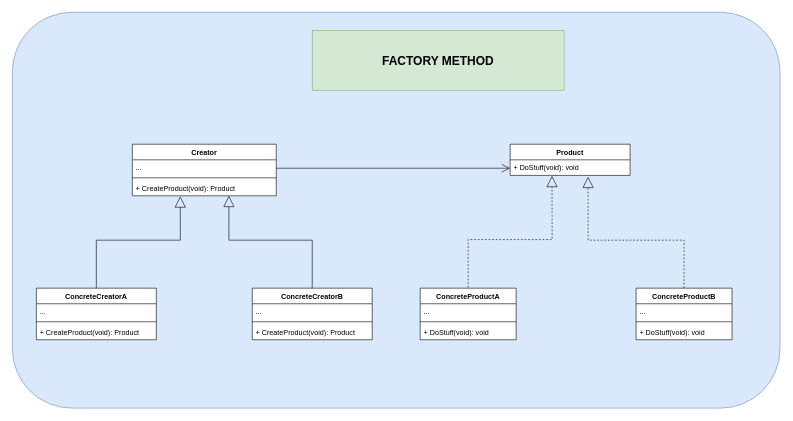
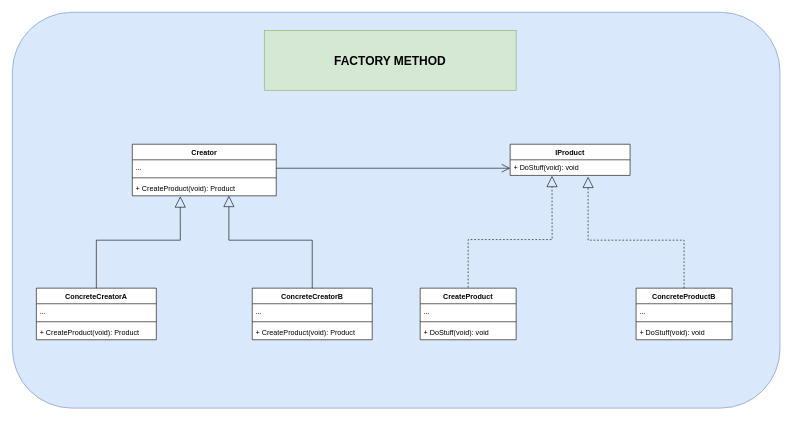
  <mxCell id="0" />
  <mxCell id="1" parent="0" />
  <mxCell id="2" value="" style="rounded=1;whiteSpace=wrap;html=1;fillColor=#dae8fc;strokeColor=#6c8ebf;" vertex="1" parent="1"><mxGeometry x="20" y="20" width="1280" height="660" as="geometry" /></mxCell>
  <mxCell id="3" value="Creator" style="swimlane;fontStyle=1;align=center;verticalAlign=top;childLayout=stackLayout;horizontal=1;startSize=26;horizontalStack=0;resizeParent=1;resizeParentMax=0;resizeLast=0;collapsible=1;marginBottom=0;whiteSpace=wrap;html=1;fillStyle=solid;fillColor=default;swimlaneFillColor=default;" vertex="1" parent="1"><mxGeometry x="220" y="240" width="240" height="86" as="geometry" /></mxCell>
  <mxCell id="4" value="..." style="text;strokeColor=none;fillColor=none;align=left;verticalAlign=top;spacingLeft=4;spacingRight=4;overflow=hidden;rotatable=0;points=[[0,0.5],[1,0.5]];portConstraint=eastwest;whiteSpace=wrap;html=1;" vertex="1" parent="3"><mxGeometry y="26" width="240" height="26" as="geometry" /></mxCell>
  <mxCell id="5" value="" style="line;strokeWidth=1;fillColor=none;align=left;verticalAlign=middle;spacingTop=-1;spacingLeft=3;spacingRight=3;rotatable=0;labelPosition=right;points=[];portConstraint=eastwest;strokeColor=inherit;" vertex="1" parent="3"><mxGeometry y="52" width="240" height="8" as="geometry" /></mxCell>
  <mxCell id="6" value="+ CreateProduct(void): Product" style="text;strokeColor=none;fillColor=none;align=left;verticalAlign=top;spacingLeft=4;spacingRight=4;overflow=hidden;rotatable=0;points=[[0,0.5],[1,0.5]];portConstraint=eastwest;whiteSpace=wrap;html=1;" vertex="1" parent="3"><mxGeometry y="60" width="240" height="26" as="geometry" /></mxCell>
- <mxCell id="7" value="Product" style="swimlane;fontStyle=1;align=center;verticalAlign=top;childLayout=stackLayout;horizontal=1;startSize=26;horizontalStack=0;resizeParent=1;resizeParentMax=0;resizeLast=0;collapsible=1;marginBottom=0;whiteSpace=wrap;html=1;fillStyle=solid;fillColor=default;swimlaneFillColor=default;" vertex="1" parent="1"><mxGeometry x="850" y="240" width="200" height="52" as="geometry" /></mxCell>
+ <mxCell id="7" value="IProduct" style="swimlane;fontStyle=1;align=center;verticalAlign=top;childLayout=stackLayout;horizontal=1;startSize=26;horizontalStack=0;resizeParent=1;resizeParentMax=0;resizeLast=0;collapsible=1;marginBottom=0;whiteSpace=wrap;html=1;fillStyle=solid;fillColor=default;swimlaneFillColor=default;" vertex="1" parent="1"><mxGeometry x="850" y="240" width="200" height="52" as="geometry" /></mxCell>
  <mxCell id="8" value="+ DoStuff(void): void" style="text;strokeColor=none;fillColor=none;align=left;verticalAlign=top;spacingLeft=4;spacingRight=4;overflow=hidden;rotatable=0;points=[[0,0.5],[1,0.5]];portConstraint=eastwest;whiteSpace=wrap;html=1;" vertex="1" parent="7"><mxGeometry y="26" width="200" height="26" as="geometry" /></mxCell>
- <mxCell id="9" value="ConcreteProductA" style="swimlane;fontStyle=1;align=center;verticalAlign=top;childLayout=stackLayout;horizontal=1;startSize=26;horizontalStack=0;resizeParent=1;resizeParentMax=0;resizeLast=0;collapsible=1;marginBottom=0;whiteSpace=wrap;html=1;fillStyle=solid;fillColor=default;swimlaneFillColor=default;" vertex="1" parent="1"><mxGeometry x="700" y="480" width="160" height="86" as="geometry" /></mxCell>
+ <mxCell id="9" value="CreateProduct" style="swimlane;fontStyle=1;align=center;verticalAlign=top;childLayout=stackLayout;horizontal=1;startSize=26;horizontalStack=0;resizeParent=1;resizeParentMax=0;resizeLast=0;collapsible=1;marginBottom=0;whiteSpace=wrap;html=1;fillStyle=solid;fillColor=default;swimlaneFillColor=default;" vertex="1" parent="1"><mxGeometry x="700" y="480" width="160" height="86" as="geometry" /></mxCell>
  <mxCell id="10" value="..." style="text;strokeColor=none;fillColor=none;align=left;verticalAlign=top;spacingLeft=4;spacingRight=4;overflow=hidden;rotatable=0;points=[[0,0.5],[1,0.5]];portConstraint=eastwest;whiteSpace=wrap;html=1;" vertex="1" parent="9"><mxGeometry y="26" width="160" height="26" as="geometry" /></mxCell>
  <mxCell id="11" value="" style="line;strokeWidth=1;fillColor=none;align=left;verticalAlign=middle;spacingTop=-1;spacingLeft=3;spacingRight=3;rotatable=0;labelPosition=right;points=[];portConstraint=eastwest;strokeColor=inherit;" vertex="1" parent="9"><mxGeometry y="52" width="160" height="8" as="geometry" /></mxCell>
  <mxCell id="12" value="+ DoStuff(void): void" style="text;strokeColor=none;fillColor=none;align=left;verticalAlign=top;spacingLeft=4;spacingRight=4;overflow=hidden;rotatable=0;points=[[0,0.5],[1,0.5]];portConstraint=eastwest;whiteSpace=wrap;html=1;" vertex="1" parent="9"><mxGeometry y="60" width="160" height="26" as="geometry" /></mxCell>
  <mxCell id="13" value="ConcreteProductB" style="swimlane;fontStyle=1;align=center;verticalAlign=top;childLayout=stackLayout;horizontal=1;startSize=26;horizontalStack=0;resizeParent=1;resizeParentMax=0;resizeLast=0;collapsible=1;marginBottom=0;whiteSpace=wrap;html=1;fillStyle=solid;fillColor=default;swimlaneFillColor=default;" vertex="1" parent="1"><mxGeometry x="1060" y="480" width="160" height="86" as="geometry" /></mxCell>
  <mxCell id="14" value="..." style="text;strokeColor=none;fillColor=none;align=left;verticalAlign=top;spacingLeft=4;spacingRight=4;overflow=hidden;rotatable=0;points=[[0,0.5],[1,0.5]];portConstraint=eastwest;whiteSpace=wrap;html=1;" vertex="1" parent="13"><mxGeometry y="26" width="160" height="26" as="geometry" /></mxCell>
  <mxCell id="15" value="" style="line;strokeWidth=1;fillColor=none;align=left;verticalAlign=middle;spacingTop=-1;spacingLeft=3;spacingRight=3;rotatable=0;labelPosition=right;points=[];portConstraint=eastwest;strokeColor=inherit;" vertex="1" parent="13"><mxGeometry y="52" width="160" height="8" as="geometry" /></mxCell>
  <mxCell id="16" value="+ DoStuff(void): void" style="text;strokeColor=none;fillColor=none;align=left;verticalAlign=top;spacingLeft=4;spacingRight=4;overflow=hidden;rotatable=0;points=[[0,0.5],[1,0.5]];portConstraint=eastwest;whiteSpace=wrap;html=1;" vertex="1" parent="13"><mxGeometry y="60" width="160" height="26" as="geometry" /></mxCell>
  <mxCell id="17" value="ConcreteCreatorA" style="swimlane;fontStyle=1;align=center;verticalAlign=top;childLayout=stackLayout;horizontal=1;startSize=26;horizontalStack=0;resizeParent=1;resizeParentMax=0;resizeLast=0;collapsible=1;marginBottom=0;whiteSpace=wrap;html=1;fillStyle=solid;fillColor=default;swimlaneFillColor=default;" vertex="1" parent="1"><mxGeometry x="60" y="480" width="200" height="86" as="geometry" /></mxCell>
  <mxCell id="18" value="..." style="text;strokeColor=none;fillColor=none;align=left;verticalAlign=top;spacingLeft=4;spacingRight=4;overflow=hidden;rotatable=0;points=[[0,0.5],[1,0.5]];portConstraint=eastwest;whiteSpace=wrap;html=1;" vertex="1" parent="17"><mxGeometry y="26" width="200" height="26" as="geometry" /></mxCell>
  <mxCell id="19" value="" style="line;strokeWidth=1;fillColor=none;align=left;verticalAlign=middle;spacingTop=-1;spacingLeft=3;spacingRight=3;rotatable=0;labelPosition=right;points=[];portConstraint=eastwest;strokeColor=inherit;" vertex="1" parent="17"><mxGeometry y="52" width="200" height="8" as="geometry" /></mxCell>
  <mxCell id="20" value="+ CreateProduct(void): Product" style="text;strokeColor=none;fillColor=none;align=left;verticalAlign=top;spacingLeft=4;spacingRight=4;overflow=hidden;rotatable=0;points=[[0,0.5],[1,0.5]];portConstraint=eastwest;whiteSpace=wrap;html=1;" vertex="1" parent="17"><mxGeometry y="60" width="200" height="26" as="geometry" /></mxCell>
  <mxCell id="21" value="ConcreteCreatorB" style="swimlane;fontStyle=1;align=center;verticalAlign=top;childLayout=stackLayout;horizontal=1;startSize=26;horizontalStack=0;resizeParent=1;resizeParentMax=0;resizeLast=0;collapsible=1;marginBottom=0;whiteSpace=wrap;html=1;fillStyle=solid;fillColor=default;swimlaneFillColor=default;" vertex="1" parent="1"><mxGeometry x="420" y="480" width="200" height="86" as="geometry" /></mxCell>
  <mxCell id="22" value="..." style="text;strokeColor=none;fillColor=none;align=left;verticalAlign=top;spacingLeft=4;spacingRight=4;overflow=hidden;rotatable=0;points=[[0,0.5],[1,0.5]];portConstraint=eastwest;whiteSpace=wrap;html=1;" vertex="1" parent="21"><mxGeometry y="26" width="200" height="26" as="geometry" /></mxCell>
  <mxCell id="23" value="" style="line;strokeWidth=1;fillColor=none;align=left;verticalAlign=middle;spacingTop=-1;spacingLeft=3;spacingRight=3;rotatable=0;labelPosition=right;points=[];portConstraint=eastwest;strokeColor=inherit;" vertex="1" parent="21"><mxGeometry y="52" width="200" height="8" as="geometry" /></mxCell>
  <mxCell id="24" value="+ CreateProduct(void): Product" style="text;strokeColor=none;fillColor=none;align=left;verticalAlign=top;spacingLeft=4;spacingRight=4;overflow=hidden;rotatable=0;points=[[0,0.5],[1,0.5]];portConstraint=eastwest;whiteSpace=wrap;html=1;" vertex="1" parent="21"><mxGeometry y="60" width="200" height="26" as="geometry" /></mxCell>
  <mxCell id="25" value="" style="endArrow=block;endSize=16;endFill=0;html=1;rounded=0;exitX=0.5;exitY=0;exitDx=0;exitDy=0;entryX=0.333;entryY=1.037;entryDx=0;entryDy=0;entryPerimeter=0;" edge="1" parent="1" source="17" target="6"><mxGeometry width="160" relative="1" as="geometry"><mxPoint x="180" y="400" as="sourcePoint" /><mxPoint x="300" y="330" as="targetPoint" /><Array as="points"><mxPoint x="160" y="400" /><mxPoint x="300" y="400" /></Array></mxGeometry></mxCell>
  <mxCell id="26" value="" style="endArrow=block;endSize=16;endFill=0;html=1;rounded=0;exitX=0.5;exitY=0;exitDx=0;exitDy=0;entryX=0.671;entryY=1;entryDx=0;entryDy=0;entryPerimeter=0;" edge="1" parent="1" source="21" target="6"><mxGeometry width="160" relative="1" as="geometry"><mxPoint x="450" y="460" as="sourcePoint" /><mxPoint x="381" y="330" as="targetPoint" /><Array as="points"><mxPoint x="520" y="400" /><mxPoint x="381" y="400" /></Array></mxGeometry></mxCell>
  <mxCell id="27" value="" style="endArrow=open;endFill=1;endSize=12;html=1;rounded=0;" edge="1" parent="1"><mxGeometry width="160" relative="1" as="geometry"><mxPoint x="460" y="280" as="sourcePoint" /><mxPoint x="850" y="280" as="targetPoint" /></mxGeometry></mxCell>
  <mxCell id="28" value="" style="endArrow=block;endSize=16;endFill=0;html=1;rounded=0;exitX=0.5;exitY=0;exitDx=0;exitDy=0;entryX=0.349;entryY=1.03;entryDx=0;entryDy=0;entryPerimeter=0;dashed=1;" edge="1" parent="1" target="8"><mxGeometry width="160" relative="1" as="geometry"><mxPoint x="780" y="479" as="sourcePoint" /><mxPoint x="920" y="330" as="targetPoint" /><Array as="points"><mxPoint x="780" y="399" /><mxPoint x="920" y="399" /></Array></mxGeometry></mxCell>
  <mxCell id="29" value="" style="endArrow=block;endSize=16;endFill=0;html=1;rounded=0;entryX=0.65;entryY=1.085;entryDx=0;entryDy=0;entryPerimeter=0;exitX=0.5;exitY=0;exitDx=0;exitDy=0;dashed=1;" edge="1" parent="1" source="13" target="8"><mxGeometry width="160" relative="1" as="geometry"><mxPoint x="1120" y="480" as="sourcePoint" /><mxPoint x="980" y="330" as="targetPoint" /><Array as="points"><mxPoint x="1140" y="400" /><mxPoint x="980" y="400" /></Array></mxGeometry></mxCell>
- <mxCell id="30" value="&lt;font size=&quot;1&quot; style=&quot;&quot;&gt;&lt;b style=&quot;font-size: 20px;&quot;&gt;FACTORY METHOD&lt;/b&gt;&lt;/font&gt;" style="rounded=0;whiteSpace=wrap;html=1;fillColor=#d5e8d4;strokeColor=#82b366;" vertex="1" parent="1"><mxGeometry x="520" y="50" width="420" height="100" as="geometry" /></mxCell>
+ <mxCell id="30" value="&lt;font size=&quot;1&quot; style=&quot;&quot;&gt;&lt;b style=&quot;font-size: 20px;&quot;&gt;FACTORY METHOD&lt;/b&gt;&lt;/font&gt;" style="rounded=0;whiteSpace=wrap;html=1;fillColor=#d5e8d4;strokeColor=#82b366;" vertex="1" parent="1"><mxGeometry x="440" y="50" width="420" height="100" as="geometry" /></mxCell>
